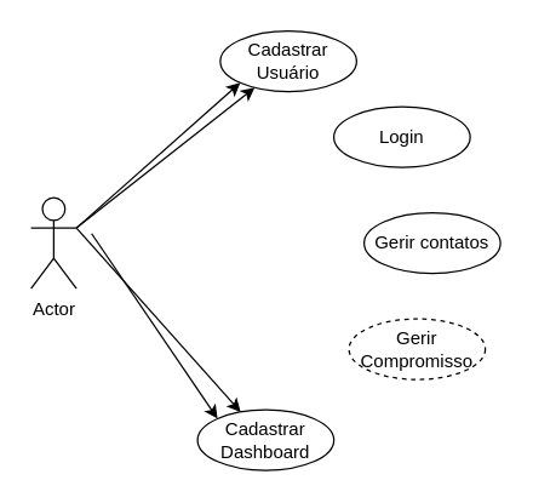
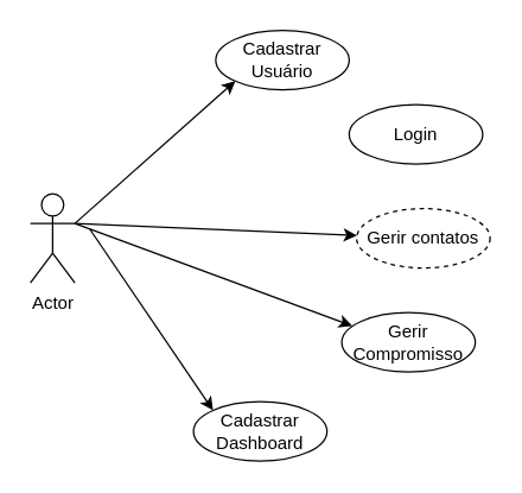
  <mxCell id="0" />
  <mxCell id="1" parent="0" />
  <mxCell id="2" value="Actor" style="shape=umlActor;verticalLabelPosition=bottom;verticalAlign=top;html=1;outlineConnect=0;" vertex="1" parent="1"><mxGeometry x="20" y="130" width="30" height="60" as="geometry" /></mxCell>
  <mxCell id="3" value="Cadastrar Usuário" style="ellipse;whiteSpace=wrap;html=1;" vertex="1" parent="1"><mxGeometry x="145" y="20" width="90" height="40" as="geometry" /></mxCell>
- <mxCell id="4" value="Login" style="ellipse;whiteSpace=wrap;html=1;" vertex="1" parent="1"><mxGeometry x="220" y="70" width="90" height="40" as="geometry" /></mxCell>
- <mxCell id="5" value="Gerir contatos" style="ellipse;whiteSpace=wrap;html=1;" vertex="1" parent="1"><mxGeometry x="240" y="140" width="90" height="40" as="geometry" /></mxCell>
- <mxCell id="6" value="Gerir Compromisso" style="ellipse;whiteSpace=wrap;html=1;dashed=1;" vertex="1" parent="1"><mxGeometry x="230" y="210" width="90" height="40" as="geometry" /></mxCell>
+ <mxCell id="4" value="Login" style="ellipse;whiteSpace=wrap;html=1;" vertex="1" parent="1"><mxGeometry x="235" y="70" width="90" height="40" as="geometry" /></mxCell>
+ <mxCell id="5" value="Gerir contatos" style="ellipse;whiteSpace=wrap;html=1;dashed=1;" vertex="1" parent="1"><mxGeometry x="240" y="140" width="90" height="40" as="geometry" /></mxCell>
+ <mxCell id="6" value="Gerir Compromisso" style="ellipse;whiteSpace=wrap;html=1;" vertex="1" parent="1"><mxGeometry x="230" y="210" width="90" height="40" as="geometry" /></mxCell>
  <mxCell id="7" value="Cadastrar Dashboard" style="ellipse;whiteSpace=wrap;html=1;" vertex="1" parent="1"><mxGeometry x="130" y="270" width="90" height="40" as="geometry" /></mxCell>
  <mxCell id="8" value="" style="endArrow=classic;html=1;entryX=0;entryY=1;entryDx=0;entryDy=0;" edge="1" parent="1" target="3"><mxGeometry width="50" height="50" relative="1" as="geometry"><mxPoint x="50" y="150" as="sourcePoint" /><mxPoint x="340" y="160" as="targetPoint" /></mxGeometry></mxCell>
- <mxCell id="9" value="" style="endArrow=classic;html=1;exitX=1;exitY=0.333;exitDx=0;exitDy=0;exitPerimeter=0;" edge="1" parent="1" source="2" target="3"><mxGeometry width="50" height="50" relative="1" as="geometry"><mxPoint x="60" y="160" as="sourcePoint" /><mxPoint x="236.89" y="110.635" as="targetPoint" /></mxGeometry></mxCell>
- <mxCell id="10" value="" style="endArrow=classic;html=1;exitX=1;exitY=0.333;exitDx=0;exitDy=0;exitPerimeter=0;" edge="1" parent="1" source="2" target="7"><mxGeometry width="50" height="50" relative="1" as="geometry"><mxPoint x="50" y="140" as="sourcePoint" /><mxPoint x="236.89" y="110.635" as="targetPoint" /></mxGeometry></mxCell>
+ <mxCell id="9" value="" style="endArrow=classic;html=1;exitX=1;exitY=0.333;exitDx=0;exitDy=0;exitPerimeter=0;" edge="1" parent="1" source="2" target="5"><mxGeometry width="50" height="50" relative="1" as="geometry"><mxPoint x="60" y="160" as="sourcePoint" /><mxPoint x="236.89" y="110.635" as="targetPoint" /></mxGeometry></mxCell>
+ <mxCell id="10" value="" style="endArrow=classic;html=1;entryX=0.078;entryY=0.225;entryDx=0;entryDy=0;entryPerimeter=0;exitX=1;exitY=0.333;exitDx=0;exitDy=0;exitPerimeter=0;" edge="1" parent="1" source="2" target="6"><mxGeometry width="50" height="50" relative="1" as="geometry"><mxPoint x="50" y="140" as="sourcePoint" /><mxPoint x="236.89" y="110.635" as="targetPoint" /></mxGeometry></mxCell>
  <mxCell id="11" value="" style="endArrow=classic;html=1;entryX=0;entryY=0;entryDx=0;entryDy=0;" edge="1" parent="1" target="7"><mxGeometry width="50" height="50" relative="1" as="geometry"><mxPoint x="60" y="153.694" as="sourcePoint" /><mxPoint x="133.18" y="74.142" as="targetPoint" /></mxGeometry></mxCell>
